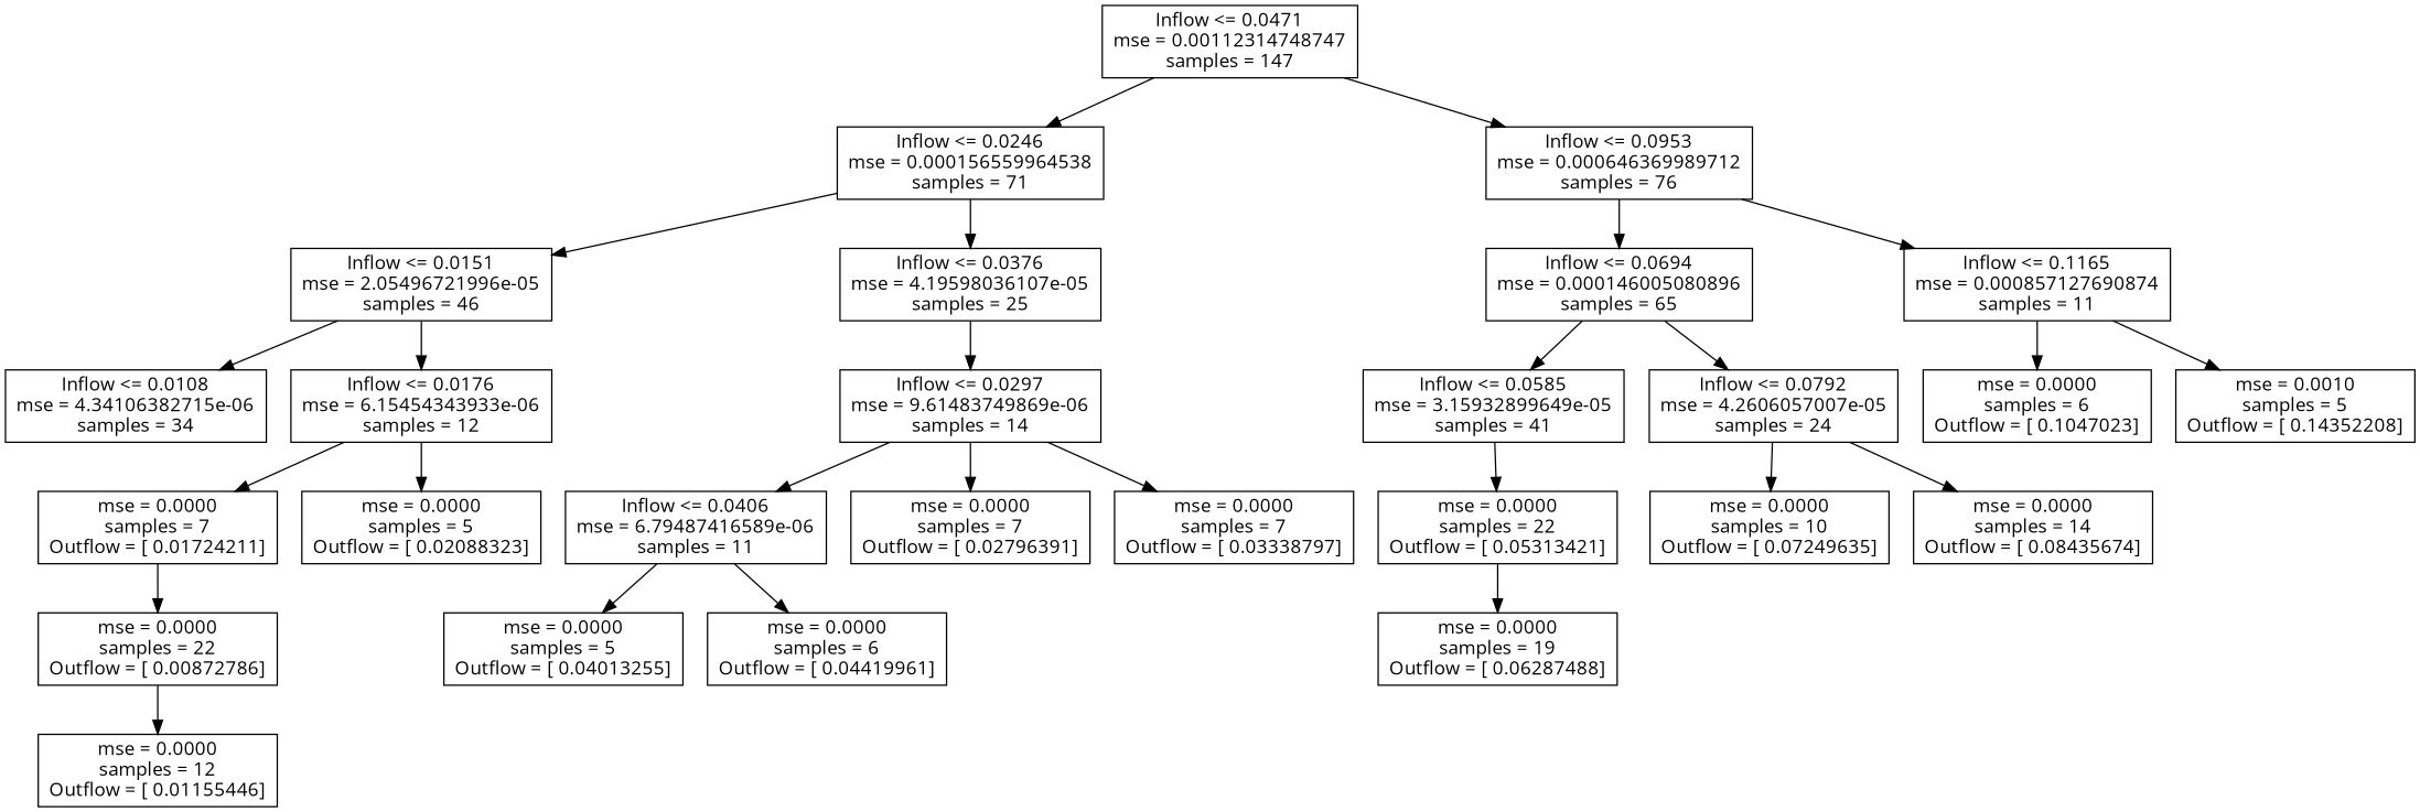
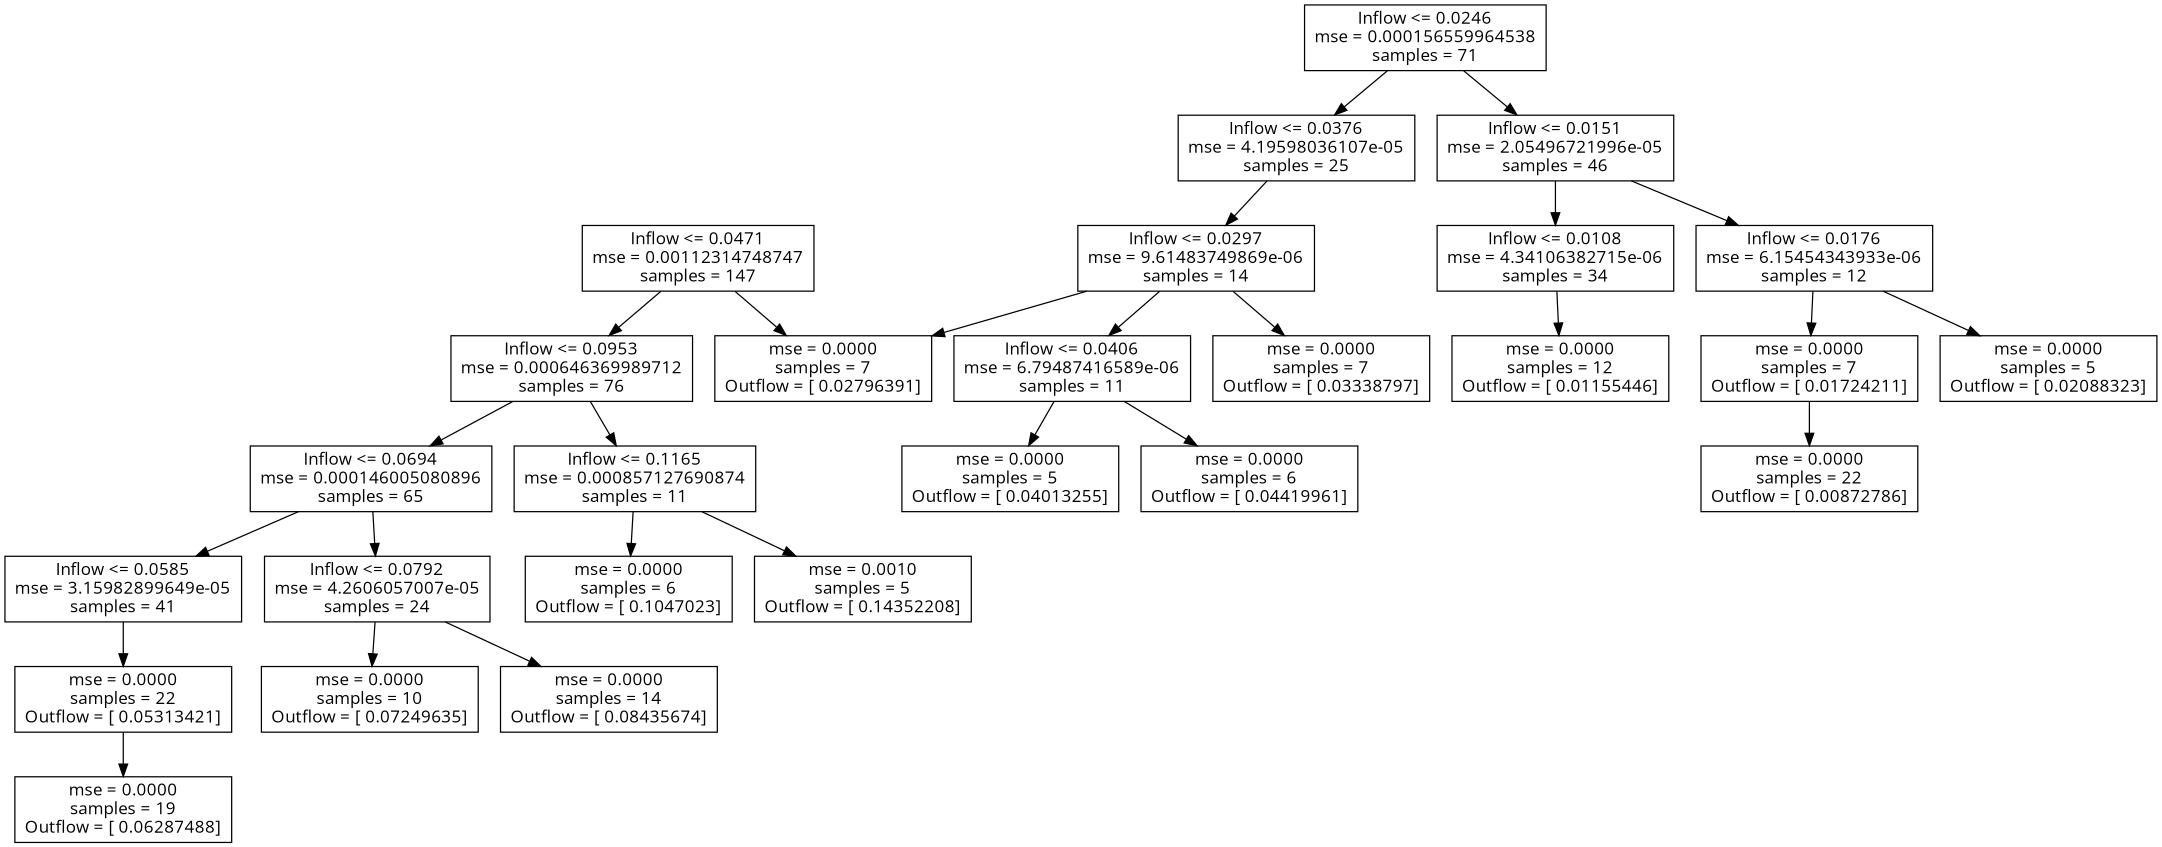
  digraph {
    fontname="Open Sans"
    node [fontname="Open Sans" shape=box]
    edge [fontname="Open Sans"]
    n1 [label="Inflow <= 0.0471\nmse = 0.00112314748747\nsamples = 147"]
    n2 [label="Inflow <= 0.0246\nmse = 0.000156559964538\nsamples = 71"]
    n3 [label="Inflow <= 0.0953\nmse = 0.000646369989712\nsamples = 76"]
    n4 [label="Inflow <= 0.0151\nmse = 2.05496721996e-05\nsamples = 46"]
    n5 [label="Inflow <= 0.0376\nmse = 4.19598036107e-05\nsamples = 25"]
    n6 [label="Inflow <= 0.0694\nmse = 0.000146005080896\nsamples = 65"]
    n7 [label="Inflow <= 0.1165\nmse = 0.000857127690874\nsamples = 11"]
    n8 [label="Inflow <= 0.0108\nmse = 4.34106382715e-06\nsamples = 34"]
    n9 [label="Inflow <= 0.0176\nmse = 6.15454343933e-06\nsamples = 12"]
    n10 [label="Inflow <= 0.0297\nmse = 9.61483749869e-06\nsamples = 14"]
    n11 [label="mse = 0.0000\nsamples = 12\nOutflow = [ 0.01155446]"]
    n12 [label="mse = 0.0000\nsamples = 7\nOutflow = [ 0.01724211]"]
    n13 [label="mse = 0.0000\nsamples = 5\nOutflow = [ 0.02088323]"]
    n14 [label="mse = 0.0000\nsamples = 22\nOutflow = [ 0.00872786]"]
    n15 [label="Inflow <= 0.0406\nmse = 6.79487416589e-06\nsamples = 11"]
    n16 [label="mse = 0.0000\nsamples = 7\nOutflow = [ 0.02796391]"]
    n17 [label="mse = 0.0000\nsamples = 7\nOutflow = [ 0.03338797]"]
    n18 [label="mse = 0.0000\nsamples = 5\nOutflow = [ 0.04013255]"]
    n19 [label="mse = 0.0000\nsamples = 6\nOutflow = [ 0.04419961]"]
-   n20 [label="Inflow <= 0.0585\nmse = 3.15932899649e-05\nsamples = 41"]
+   n20 [label="Inflow <= 0.0585\nmse = 3.15982899649e-05\nsamples = 41"]
    n21 [label="Inflow <= 0.0792\nmse = 4.2606057007e-05\nsamples = 24"]
    n22 [label="mse = 0.0000\nsamples = 6\nOutflow = [ 0.1047023]"]
    n23 [label="mse = 0.0010\nsamples = 5\nOutflow = [ 0.14352208]"]
    n24 [label="mse = 0.0000\nsamples = 22\nOutflow = [ 0.05313421]"]
    n25 [label="mse = 0.0000\nsamples = 10\nOutflow = [ 0.07249635]"]
    n26 [label="mse = 0.0000\nsamples = 14\nOutflow = [ 0.08435674]"]
    n27 [label="mse = 0.0000\nsamples = 19\nOutflow = [ 0.06287488]"]
-   n1 -> n2
+   n1 -> n16
    n1 -> n3
    n2 -> n4
    n2 -> n5
    n3 -> n6
    n3 -> n7
    n4 -> n8
    n4 -> n9
    n5 -> n10
    n6 -> n20
    n6 -> n21
    n7 -> n22
    n7 -> n23
-   n14 -> n11
+   n8 -> n11
    n9 -> n12
    n9 -> n13
    n10 -> n15
    n10 -> n16
    n10 -> n17
    n12 -> n14
    n15 -> n18
    n15 -> n19
    n20 -> n24
    n21 -> n25
    n21 -> n26
    n24 -> n27
  }
